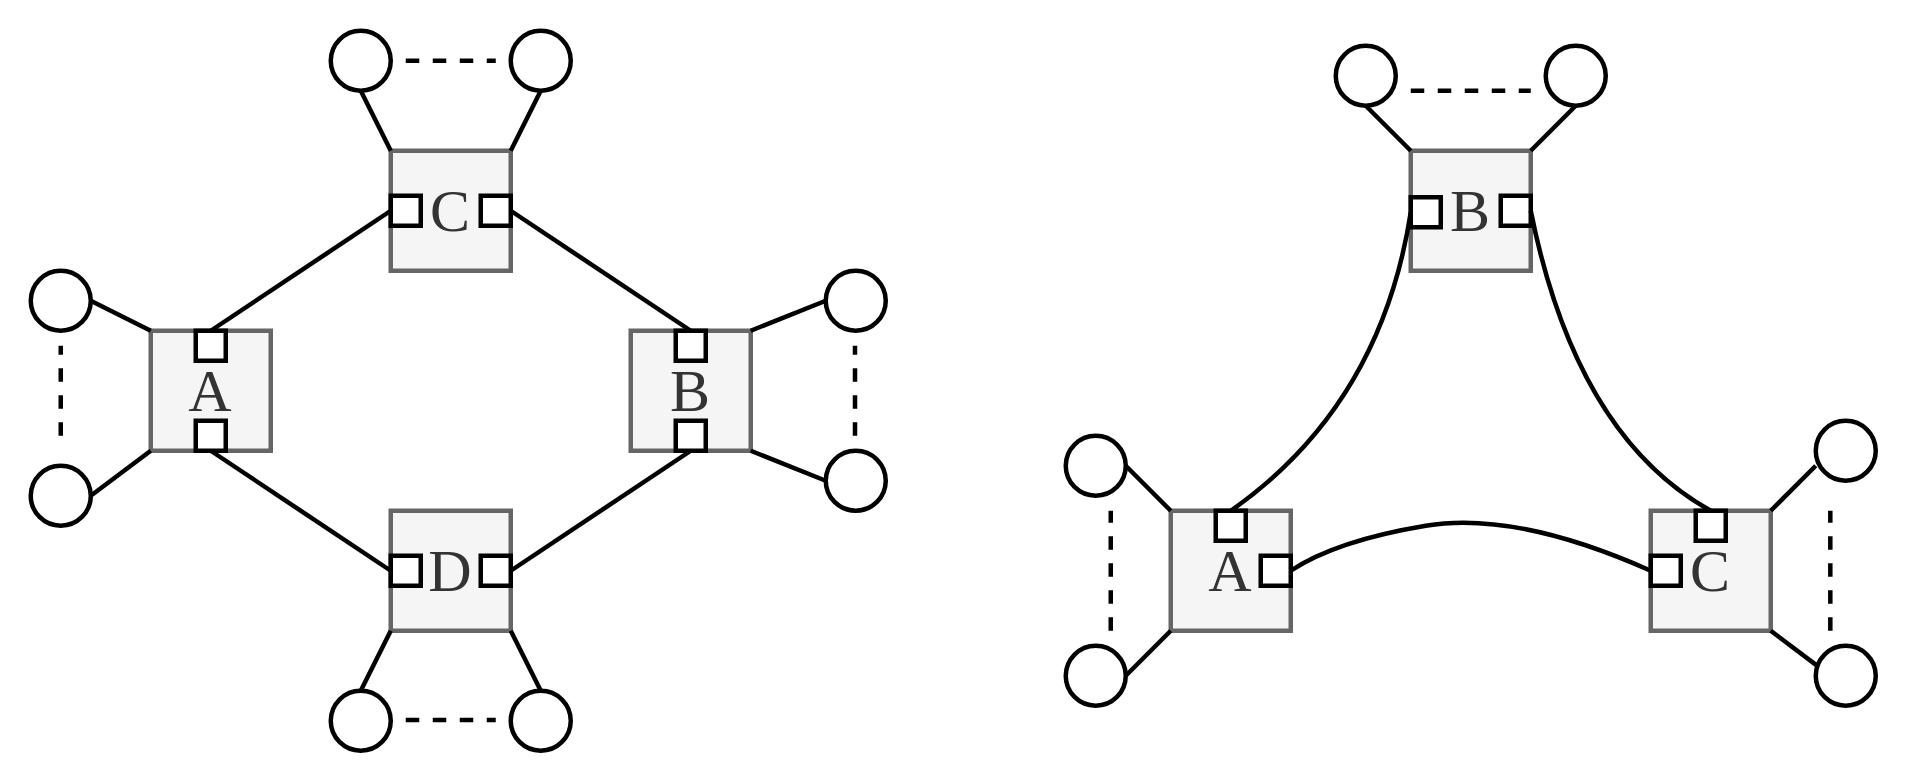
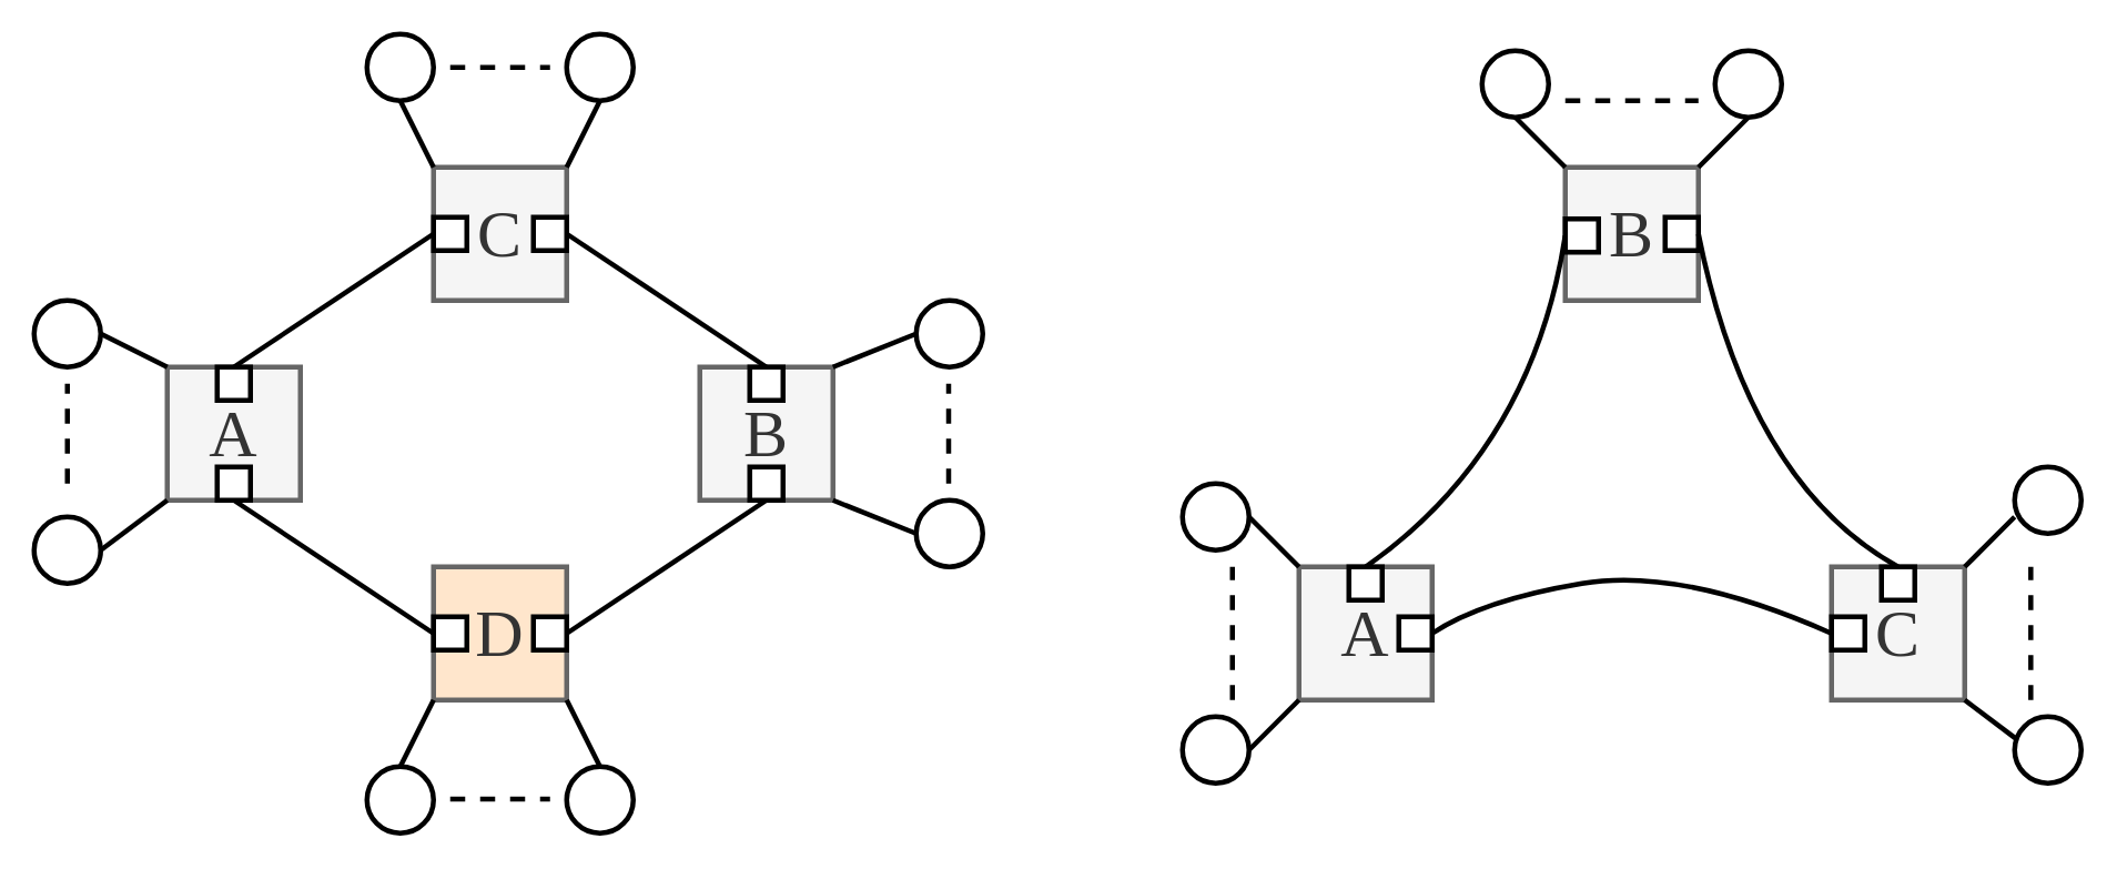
  <mxCell id="0" />
  <mxCell id="1" parent="0" />
  <mxCell id="2" value="C" style="whiteSpace=wrap;html=1;aspect=fixed;fillColor=#f5f5f5;strokeColor=#666666;fontColor=#333333;fontFamily=Times New Roman;fontSize=40;strokeWidth=3;" parent="1" vertex="1"><mxGeometry x="260" y="100" width="80" height="80" as="geometry" /></mxCell>
- <mxCell id="3" value="&lt;font style=&quot;font-size: 40px;&quot;&gt;D&lt;/font&gt;" style="whiteSpace=wrap;html=1;aspect=fixed;fillColor=#f5f5f5;strokeColor=#666666;fontColor=#333333;strokeWidth=3;fontSize=40;fontFamily=Times New Roman;" parent="1" vertex="1"><mxGeometry x="260" y="340" width="80" height="80" as="geometry" /></mxCell>
+ <mxCell id="3" value="&lt;font style=&quot;font-size: 40px;&quot;&gt;D&lt;/font&gt;" style="whiteSpace=wrap;html=1;aspect=fixed;fillColor=#ffe6cc;strokeColor=#666666;fontColor=#333333;strokeWidth=3;fontSize=40;fontFamily=Times New Roman;" parent="1" vertex="1"><mxGeometry x="260" y="340" width="80" height="80" as="geometry" /></mxCell>
  <mxCell id="4" value="B" style="whiteSpace=wrap;html=1;aspect=fixed;fillColor=#f5f5f5;strokeColor=#666666;fontColor=#333333;fontFamily=Times New Roman;fontSize=40;strokeWidth=3;" parent="1" vertex="1"><mxGeometry x="420" y="220" width="80" height="80" as="geometry" /></mxCell>
  <mxCell id="5" value="&lt;font style=&quot;font-size: 40px&quot;&gt;A&lt;/font&gt;" style="whiteSpace=wrap;html=1;aspect=fixed;fillColor=#f5f5f5;strokeColor=#666666;fontColor=#333333;fontFamily=Times New Roman;fontSize=20;strokeWidth=3;" parent="1" vertex="1"><mxGeometry y="220" width="80" height="80" as="geometry" x="100" /></mxCell>
  <mxCell id="6" value="" style="endArrow=none;html=1;exitX=1;exitY=0.5;exitDx=0;exitDy=0;entryX=0.5;entryY=0;entryDx=0;entryDy=0;strokeWidth=3;fontFamily=Times New Roman;" parent="1" source="2" target="4" edge="1"><mxGeometry width="50" height="50" relative="1" as="geometry"><mxPoint x="490" y="240" as="sourcePoint" /><mxPoint x="540" y="190" as="targetPoint" /></mxGeometry></mxCell>
  <mxCell id="7" value="" style="endArrow=none;html=1;exitX=0.5;exitY=1;exitDx=0;exitDy=0;entryX=0;entryY=0.5;entryDx=0;entryDy=0;strokeWidth=3;fontFamily=Times New Roman;" parent="1" source="5" target="3" edge="1"><mxGeometry width="50" height="50" relative="1" as="geometry"><mxPoint x="600" y="240" as="sourcePoint" /><mxPoint x="650" y="190" as="targetPoint" /></mxGeometry></mxCell>
  <mxCell id="8" value="" style="endArrow=none;html=1;exitX=0.5;exitY=0;exitDx=0;exitDy=0;entryX=0;entryY=0.5;entryDx=0;entryDy=0;strokeWidth=3;fontFamily=Times New Roman;" parent="1" source="5" target="2" edge="1"><mxGeometry width="50" height="50" relative="1" as="geometry"><mxPoint x="610" y="250" as="sourcePoint" /><mxPoint x="660" y="200" as="targetPoint" /></mxGeometry></mxCell>
  <mxCell id="9" value="" style="endArrow=none;html=1;exitX=1;exitY=0.5;exitDx=0;exitDy=0;entryX=0.5;entryY=1;entryDx=0;entryDy=0;strokeWidth=3;fontFamily=Times New Roman;" parent="1" source="3" target="4" edge="1"><mxGeometry width="50" height="50" relative="1" as="geometry"><mxPoint x="620" y="260" as="sourcePoint" /><mxPoint x="670" y="210" as="targetPoint" /></mxGeometry></mxCell>
  <mxCell id="10" value="" style="rounded=0;whiteSpace=wrap;html=1;strokeWidth=3;fontFamily=Times New Roman;" parent="1" vertex="1"><mxGeometry x="450" y="220" width="20" height="20" as="geometry" /></mxCell>
  <mxCell id="11" value="" style="rounded=0;whiteSpace=wrap;html=1;strokeWidth=3;fontFamily=Times New Roman;" parent="1" vertex="1"><mxGeometry x="450" y="280" width="20" height="20" as="geometry" /></mxCell>
  <mxCell id="12" value="" style="rounded=0;whiteSpace=wrap;html=1;strokeWidth=3;fontFamily=Times New Roman;" parent="1" vertex="1"><mxGeometry x="260" y="130" width="20" height="20" as="geometry" /></mxCell>
  <mxCell id="13" value="" style="rounded=0;whiteSpace=wrap;html=1;strokeWidth=3;fontFamily=Times New Roman;" parent="1" vertex="1"><mxGeometry x="320" y="130" width="20" height="20" as="geometry" /></mxCell>
  <mxCell id="14" value="" style="rounded=0;whiteSpace=wrap;html=1;strokeWidth=3;fontFamily=Times New Roman;" parent="1" vertex="1"><mxGeometry x="320" y="370" width="20" height="20" as="geometry" /></mxCell>
  <mxCell id="15" value="" style="rounded=0;whiteSpace=wrap;html=1;strokeWidth=3;fontFamily=Times New Roman;" parent="1" vertex="1"><mxGeometry x="260" y="370" width="20" height="20" as="geometry" /></mxCell>
  <mxCell id="16" value="" style="rounded=0;whiteSpace=wrap;html=1;strokeWidth=3;fontFamily=Times New Roman;" parent="1" vertex="1"><mxGeometry x="130" y="280" width="20" height="20" as="geometry" /></mxCell>
  <mxCell id="17" value="" style="rounded=0;whiteSpace=wrap;html=1;strokeWidth=3;fontFamily=Times New Roman;" parent="1" vertex="1"><mxGeometry x="130" y="220" width="20" height="20" as="geometry" /></mxCell>
  <mxCell id="18" value="" style="ellipse;whiteSpace=wrap;html=1;aspect=fixed;strokeWidth=3;fontFamily=Times New Roman;" parent="1" vertex="1"><mxGeometry x="20" y="180" width="40" height="40" as="geometry" /></mxCell>
  <mxCell id="19" value="" style="ellipse;whiteSpace=wrap;html=1;aspect=fixed;strokeWidth=3;fontFamily=Times New Roman;" parent="1" vertex="1"><mxGeometry x="20" y="310" width="40" height="40" as="geometry" /></mxCell>
  <mxCell id="20" value="" style="ellipse;whiteSpace=wrap;html=1;aspect=fixed;strokeWidth=3;fontFamily=Times New Roman;" parent="1" vertex="1"><mxGeometry x="220" y="460" width="40" height="40" as="geometry" /></mxCell>
  <mxCell id="21" value="&lt;span style=&quot;color: rgba(0, 0, 0, 0); font-size: 0px;&quot;&gt;%3CmxGraphModel%3E%3Croot%3E%3CmxCell%20id%3D%220%22%2F%3E%3CmxCell%20id%3D%221%22%20parent%3D%220%22%2F%3E%3CmxCell%20id%3D%222%22%20value%3D%22%22%20style%3D%22ellipse%3BwhiteSpace%3Dwrap%3Bhtml%3D1%3Baspect%3Dfixed%3BstrokeWidth%3D2%3B%22%20vertex%3D%221%22%20parent%3D%221%22%3E%3CmxGeometry%20x%3D%22280%22%20y%3D%22440%22%20width%3D%2240%22%20height%3D%2240%22%20as%3D%22geometry%22%2F%3E%3C%2FmxCell%3E%3C%2Froot%3E%3C%2FmxGraphModel%3E&lt;/span&gt;" style="ellipse;whiteSpace=wrap;html=1;aspect=fixed;strokeWidth=3;fontFamily=Times New Roman;" parent="1" vertex="1"><mxGeometry x="550" y="180" width="40" height="40" as="geometry" /></mxCell>
  <mxCell id="22" value="" style="ellipse;whiteSpace=wrap;html=1;aspect=fixed;strokeWidth=3;fontFamily=Times New Roman;" parent="1" vertex="1"><mxGeometry x="550" y="300" width="40" height="40" as="geometry" /></mxCell>
  <mxCell id="23" value="" style="ellipse;whiteSpace=wrap;html=1;aspect=fixed;strokeWidth=3;fontFamily=Times New Roman;" parent="1" vertex="1"><mxGeometry x="340" y="460" width="40" height="40" as="geometry" /></mxCell>
  <mxCell id="24" value="" style="ellipse;whiteSpace=wrap;html=1;aspect=fixed;strokeWidth=3;fontFamily=Times New Roman;" parent="1" vertex="1"><mxGeometry x="220" width="40" height="40" as="geometry" y="20" /></mxCell>
  <mxCell id="25" value="" style="ellipse;whiteSpace=wrap;html=1;aspect=fixed;strokeWidth=3;fontFamily=Times New Roman;" parent="1" vertex="1"><mxGeometry x="340" width="40" height="40" as="geometry" y="20" /></mxCell>
  <mxCell id="26" value="" style="endArrow=none;html=1;rounded=0;strokeWidth=3;entryX=0;entryY=0;entryDx=0;entryDy=0;exitX=1;exitY=0.5;exitDx=0;exitDy=0;fontFamily=Times New Roman;" parent="1" source="18" target="5" edge="1"><mxGeometry width="50" height="50" relative="1" as="geometry"><mxPoint x="-500" y="390" as="sourcePoint" /><mxPoint x="-450" y="340" as="targetPoint" /></mxGeometry></mxCell>
  <mxCell id="27" value="" style="endArrow=none;html=1;rounded=0;strokeWidth=3;entryX=0;entryY=1;entryDx=0;entryDy=0;exitX=1;exitY=0.5;exitDx=0;exitDy=0;fontFamily=Times New Roman;" parent="1" source="19" target="5" edge="1"><mxGeometry width="50" height="50" relative="1" as="geometry"><mxPoint x="70" y="210" as="sourcePoint" /><mxPoint x="110" y="230" as="targetPoint" /></mxGeometry></mxCell>
  <mxCell id="28" value="" style="endArrow=none;html=1;rounded=0;strokeWidth=3;entryX=1;entryY=1;entryDx=0;entryDy=0;exitX=0.5;exitY=0;exitDx=0;exitDy=0;fontFamily=Times New Roman;" parent="1" source="23" target="3" edge="1"><mxGeometry width="50" height="50" relative="1" as="geometry"><mxPoint x="120" y="350" as="sourcePoint" /><mxPoint x="160" y="320" as="targetPoint" /></mxGeometry></mxCell>
  <mxCell id="29" value="" style="endArrow=none;html=1;rounded=0;strokeWidth=3;entryX=0;entryY=1;entryDx=0;entryDy=0;exitX=0.5;exitY=0;exitDx=0;exitDy=0;fontFamily=Times New Roman;" parent="1" source="20" target="3" edge="1"><mxGeometry width="50" height="50" relative="1" as="geometry"><mxPoint x="130" y="360" as="sourcePoint" /><mxPoint x="170" y="330" as="targetPoint" /></mxGeometry></mxCell>
  <mxCell id="30" value="" style="endArrow=none;html=1;rounded=0;strokeWidth=3;entryX=1;entryY=0;entryDx=0;entryDy=0;exitX=0;exitY=0.5;exitDx=0;exitDy=0;fontFamily=Times New Roman;" parent="1" source="21" target="4" edge="1"><mxGeometry width="50" height="50" relative="1" as="geometry"><mxPoint x="170" y="350" as="sourcePoint" /><mxPoint x="210" y="320" as="targetPoint" /></mxGeometry></mxCell>
  <mxCell id="31" value="" style="endArrow=none;html=1;rounded=0;strokeWidth=3;entryX=1;entryY=1;entryDx=0;entryDy=0;exitX=0;exitY=0.5;exitDx=0;exitDy=0;fontFamily=Times New Roman;" parent="1" source="22" target="4" edge="1"><mxGeometry width="50" height="50" relative="1" as="geometry"><mxPoint x="180" y="360" as="sourcePoint" /><mxPoint x="220" y="330" as="targetPoint" /></mxGeometry></mxCell>
  <mxCell id="32" value="" style="endArrow=none;html=1;rounded=0;strokeWidth=3;entryX=0;entryY=0;entryDx=0;entryDy=0;exitX=0.5;exitY=1;exitDx=0;exitDy=0;fontFamily=Times New Roman;" parent="1" source="24" target="2" edge="1"><mxGeometry width="50" height="50" relative="1" as="geometry"><mxPoint x="120" y="350" as="sourcePoint" /><mxPoint x="160" y="320" as="targetPoint" /></mxGeometry></mxCell>
  <mxCell id="33" value="" style="endArrow=none;html=1;rounded=0;strokeWidth=3;entryX=1;entryY=0;entryDx=0;entryDy=0;exitX=0.5;exitY=1;exitDx=0;exitDy=0;fontFamily=Times New Roman;" parent="1" source="25" target="2" edge="1"><mxGeometry width="50" height="50" relative="1" as="geometry"><mxPoint x="120" y="350" as="sourcePoint" /><mxPoint x="160" y="320" as="targetPoint" /></mxGeometry></mxCell>
  <mxCell id="34" value="" style="endArrow=none;dashed=1;html=1;rounded=0;strokeWidth=3;fontFamily=Times New Roman;" parent="1" edge="1"><mxGeometry width="50" height="50" relative="1" as="geometry"><mxPoint x="40" y="290" as="sourcePoint" /><mxPoint x="40" y="230" as="targetPoint" /></mxGeometry></mxCell>
  <mxCell id="35" value="" style="endArrow=none;dashed=1;html=1;rounded=0;strokeWidth=3;fontFamily=Times New Roman;" parent="1" edge="1"><mxGeometry width="50" height="50" relative="1" as="geometry"><mxPoint x="270" y="40" as="sourcePoint" /><mxPoint x="330" y="40" as="targetPoint" /><Array as="points"><mxPoint x="290" y="40" /></Array></mxGeometry></mxCell>
  <mxCell id="36" value="" style="endArrow=none;dashed=1;html=1;rounded=0;strokeWidth=3;fontFamily=Times New Roman;" parent="1" edge="1"><mxGeometry width="50" height="50" relative="1" as="geometry"><mxPoint x="569.5" y="290" as="sourcePoint" /><mxPoint x="569.5" y="230" as="targetPoint" /></mxGeometry></mxCell>
  <mxCell id="37" value="" style="endArrow=none;dashed=1;html=1;rounded=0;strokeWidth=3;fontFamily=Times New Roman;" parent="1" edge="1"><mxGeometry width="50" height="50" relative="1" as="geometry"><mxPoint x="270" y="479.5" as="sourcePoint" /><mxPoint x="330" y="479.5" as="targetPoint" /><Array as="points"><mxPoint x="290" y="479.5" /></Array></mxGeometry></mxCell>
  <mxCell id="38" value="B" style="whiteSpace=wrap;html=1;aspect=fixed;fillColor=#f5f5f5;strokeColor=#666666;fontColor=#333333;fontFamily=Times New Roman;fontSize=40;strokeWidth=3;" parent="1" vertex="1"><mxGeometry x="940" y="100" width="80" height="80" as="geometry" /></mxCell>
  <mxCell id="39" value="A" style="whiteSpace=wrap;html=1;aspect=fixed;fillColor=#f5f5f5;strokeColor=#666666;fontColor=#333333;fontFamily=Times New Roman;fontSize=40;strokeWidth=3;" parent="1" vertex="1"><mxGeometry x="780" y="340" width="80" height="80" as="geometry" /></mxCell>
  <mxCell id="40" value="C" style="whiteSpace=wrap;html=1;aspect=fixed;fillColor=#f5f5f5;strokeColor=#666666;fontColor=#333333;fontFamily=Times New Roman;fontSize=40;strokeWidth=3;" parent="1" vertex="1"><mxGeometry x="1100" y="340" width="80" height="80" as="geometry" /></mxCell>
  <mxCell id="41" value="" style="rounded=0;whiteSpace=wrap;html=1;strokeWidth=3;fontFamily=Times New Roman;" parent="1" vertex="1"><mxGeometry x="840" y="370" width="20" height="20" as="geometry" /></mxCell>
  <mxCell id="42" value="" style="rounded=0;whiteSpace=wrap;html=1;strokeWidth=3;fontFamily=Times New Roman;" parent="1" vertex="1"><mxGeometry x="810" y="340" width="20" height="20" as="geometry" /></mxCell>
  <mxCell id="43" value="" style="rounded=0;whiteSpace=wrap;html=1;strokeWidth=3;fontFamily=Times New Roman;" parent="1" vertex="1"><mxGeometry x="1100" y="370" width="20" height="20" as="geometry" /></mxCell>
  <mxCell id="44" value="" style="rounded=0;whiteSpace=wrap;html=1;strokeWidth=3;fontFamily=Times New Roman;" parent="1" vertex="1"><mxGeometry x="1130" y="340" width="20" height="20" as="geometry" /></mxCell>
  <mxCell id="45" value="" style="rounded=0;whiteSpace=wrap;html=1;strokeWidth=3;fontFamily=Times New Roman;" parent="1" vertex="1"><mxGeometry x="1000" y="130" width="20" height="20" as="geometry" /></mxCell>
  <mxCell id="46" value="" style="rounded=0;whiteSpace=wrap;html=1;strokeWidth=3;fontFamily=Times New Roman;" parent="1" vertex="1"><mxGeometry x="940" y="131" width="20" height="20" as="geometry" /></mxCell>
  <mxCell id="47" value="" style="curved=1;endArrow=none;html=1;rounded=0;exitX=1;exitY=0.5;exitDx=0;exitDy=0;entryX=0;entryY=0.5;entryDx=0;entryDy=0;endFill=0;strokeWidth=3;fontFamily=Times New Roman;" parent="1" source="41" target="43" edge="1"><mxGeometry width="50" height="50" relative="1" as="geometry"><mxPoint x="960" y="500" as="sourcePoint" /><mxPoint x="1010" y="450" as="targetPoint" /><Array as="points"><mxPoint x="890" y="360" /><mxPoint x="1010" y="340" /></Array></mxGeometry></mxCell>
  <mxCell id="48" value="" style="curved=1;endArrow=none;html=1;rounded=0;exitX=0;exitY=0.5;exitDx=0;exitDy=0;entryX=0.5;entryY=0;entryDx=0;entryDy=0;endFill=0;strokeWidth=3;fontFamily=Times New Roman;" parent="1" source="46" target="42" edge="1"><mxGeometry width="50" height="50" relative="1" as="geometry"><mxPoint x="720" y="240" as="sourcePoint" /><mxPoint x="960" y="240" as="targetPoint" /><Array as="points"><mxPoint x="920" y="270" /></Array></mxGeometry></mxCell>
  <mxCell id="49" value="" style="curved=1;endArrow=none;html=1;rounded=0;exitX=0.5;exitY=0;exitDx=0;exitDy=0;entryX=1;entryY=0.5;entryDx=0;entryDy=0;endFill=0;strokeWidth=3;fontFamily=Times New Roman;" parent="1" source="44" target="45" edge="1"><mxGeometry width="50" height="50" relative="1" as="geometry"><mxPoint x="1190" y="110" as="sourcePoint" /><mxPoint x="1070" y="309" as="targetPoint" /><Array as="points"><mxPoint x="1050" y="290" /></Array></mxGeometry></mxCell>
  <mxCell id="50" value="" style="endArrow=none;html=1;rounded=0;strokeWidth=3;entryX=0.5;entryY=1;entryDx=0;entryDy=0;exitX=0;exitY=0;exitDx=0;exitDy=0;fontFamily=Times New Roman;" parent="1" source="38" edge="1"><mxGeometry width="50" height="50" relative="1" as="geometry"><mxPoint x="880" y="130" as="sourcePoint" /><mxPoint x="910" y="70" as="targetPoint" /></mxGeometry></mxCell>
  <mxCell id="51" value="" style="endArrow=none;html=1;rounded=0;strokeWidth=3;entryX=0.5;entryY=1;entryDx=0;entryDy=0;exitX=1;exitY=0;exitDx=0;exitDy=0;fontFamily=Times New Roman;" parent="1" source="38" edge="1"><mxGeometry width="50" height="50" relative="1" as="geometry"><mxPoint x="1010" y="90" as="sourcePoint" /><mxPoint x="1050" y="70" as="targetPoint" /></mxGeometry></mxCell>
  <mxCell id="52" value="" style="endArrow=none;html=1;rounded=0;strokeWidth=3;exitX=1;exitY=1;exitDx=0;exitDy=0;fontFamily=Times New Roman;" parent="1" source="40" edge="1"><mxGeometry width="50" height="50" relative="1" as="geometry"><mxPoint x="1140" y="190" as="sourcePoint" /><mxPoint x="1211.943" y="444.076" as="targetPoint" /></mxGeometry></mxCell>
  <mxCell id="53" value="" style="endArrow=none;html=1;rounded=0;strokeWidth=3;exitX=1;exitY=0;exitDx=0;exitDy=0;entryX=0;entryY=0.5;entryDx=0;entryDy=0;fontFamily=Times New Roman;" parent="1" source="40" edge="1"><mxGeometry width="50" height="50" relative="1" as="geometry"><mxPoint x="1160" y="270" as="sourcePoint" /><mxPoint x="1210" y="310" as="targetPoint" /></mxGeometry></mxCell>
  <mxCell id="54" value="" style="endArrow=none;html=1;rounded=0;strokeWidth=3;exitX=1;exitY=0.5;exitDx=0;exitDy=0;entryX=0;entryY=0;entryDx=0;entryDy=0;fontFamily=Times New Roman;" parent="1" target="39" edge="1"><mxGeometry width="50" height="50" relative="1" as="geometry"><mxPoint x="750" y="310" as="sourcePoint" /><mxPoint x="850" y="190" as="targetPoint" /></mxGeometry></mxCell>
  <mxCell id="55" value="" style="endArrow=none;html=1;rounded=0;strokeWidth=3;exitX=1;exitY=0.5;exitDx=0;exitDy=0;entryX=0;entryY=1;entryDx=0;entryDy=0;fontFamily=Times New Roman;" parent="1" target="39" edge="1"><mxGeometry width="50" height="50" relative="1" as="geometry"><mxPoint x="750" y="450" as="sourcePoint" /><mxPoint x="790" y="350" as="targetPoint" /></mxGeometry></mxCell>
  <mxCell id="56" value="" style="endArrow=none;dashed=1;html=1;rounded=0;strokeWidth=3;fontFamily=Times New Roman;" parent="1" edge="1"><mxGeometry width="50" height="50" relative="1" as="geometry"><mxPoint x="740" y="420" as="sourcePoint" /><mxPoint x="740" y="340" as="targetPoint" /></mxGeometry></mxCell>
  <mxCell id="57" value="" style="endArrow=none;dashed=1;html=1;rounded=0;strokeWidth=3;fontFamily=Times New Roman;" parent="1" edge="1"><mxGeometry width="50" height="50" relative="1" as="geometry"><mxPoint x="1219.71" y="420" as="sourcePoint" /><mxPoint x="1219.71" y="340" as="targetPoint" /></mxGeometry></mxCell>
  <mxCell id="58" value="" style="endArrow=none;dashed=1;html=1;rounded=0;strokeWidth=3;fontFamily=Times New Roman;" parent="1" edge="1"><mxGeometry width="50" height="50" relative="1" as="geometry"><mxPoint x="940" y="60" as="sourcePoint" /><mxPoint x="1020" y="60" as="targetPoint" /></mxGeometry></mxCell>
  <mxCell id="59" value="" style="ellipse;whiteSpace=wrap;html=1;aspect=fixed;strokeWidth=3;fontFamily=Times New Roman;" parent="1" vertex="1"><mxGeometry x="710" y="290" width="40" height="40" as="geometry" /></mxCell>
  <mxCell id="60" value="" style="ellipse;whiteSpace=wrap;html=1;aspect=fixed;strokeWidth=3;fontFamily=Times New Roman;" parent="1" vertex="1"><mxGeometry x="710" y="430" width="40" height="40" as="geometry" /></mxCell>
  <mxCell id="61" value="" style="ellipse;whiteSpace=wrap;html=1;aspect=fixed;strokeWidth=3;fontFamily=Times New Roman;" parent="1" vertex="1"><mxGeometry x="890" y="30" width="40" height="40" as="geometry" /></mxCell>
  <mxCell id="62" value="" style="ellipse;whiteSpace=wrap;html=1;aspect=fixed;strokeWidth=3;fontFamily=Times New Roman;" parent="1" vertex="1"><mxGeometry x="1030" y="30" width="40" height="40" as="geometry" /></mxCell>
  <mxCell id="63" value="" style="ellipse;whiteSpace=wrap;html=1;aspect=fixed;strokeWidth=3;fontFamily=Times New Roman;" parent="1" vertex="1"><mxGeometry x="1210" y="280" width="40" height="40" as="geometry" /></mxCell>
  <mxCell id="64" value="" style="ellipse;whiteSpace=wrap;html=1;aspect=fixed;strokeWidth=3;fontFamily=Times New Roman;" parent="1" vertex="1"><mxGeometry x="1210" y="430" width="40" height="40" as="geometry" /></mxCell>
